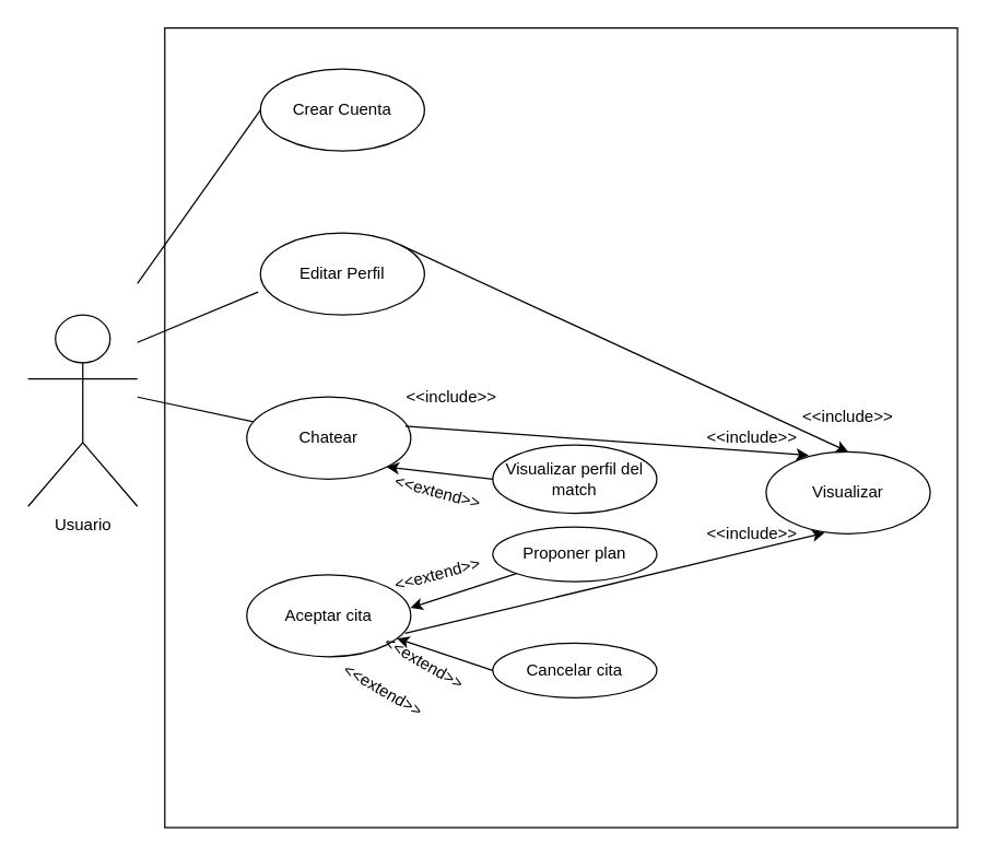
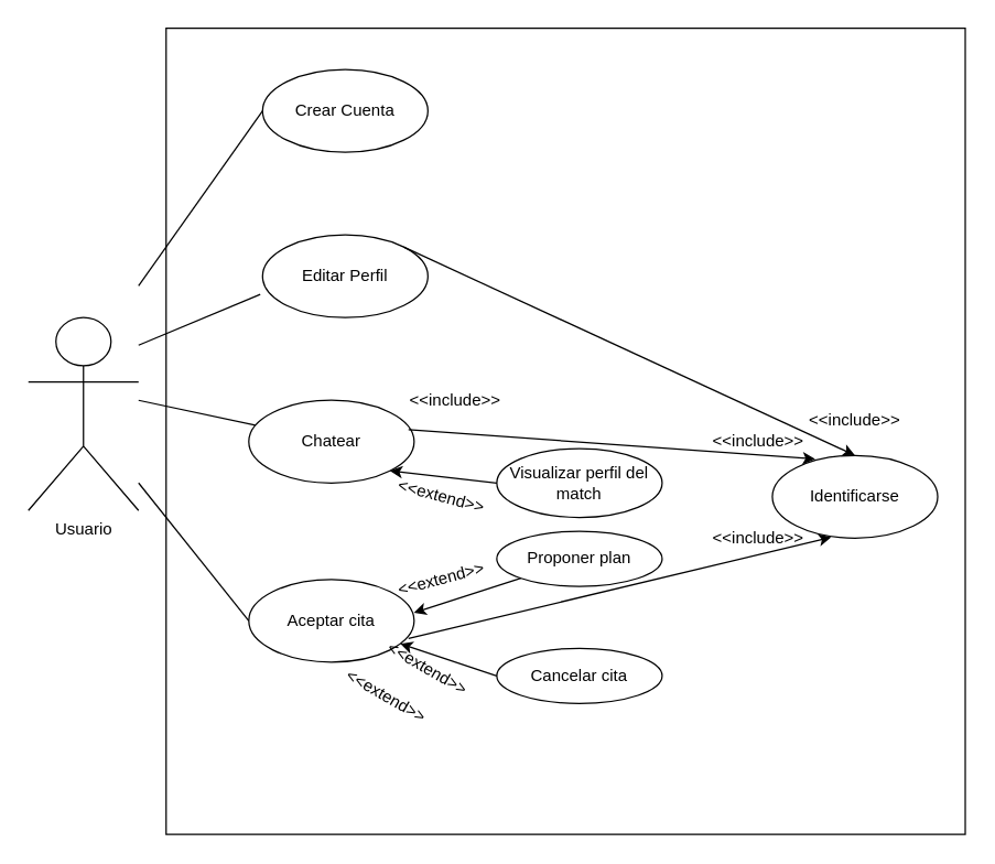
  <mxCell id="0" />
  <mxCell id="1" parent="0" />
  <mxCell id="2" value="" style="rounded=0;whiteSpace=wrap;html=1;" vertex="1" parent="1"><mxGeometry x="120" y="20" width="580" height="585" as="geometry" /></mxCell>
  <mxCell id="3" value="Usuario" style="shape=umlActor;verticalLabelPosition=bottom;verticalAlign=top;html=1;outlineConnect=0;" vertex="1" parent="1"><mxGeometry x="20" y="230" width="80" height="140" as="geometry" /></mxCell>
  <mxCell id="4" value="Editar Perfil&lt;span style=&quot;color: rgba(0 , 0 , 0 , 0) ; font-family: monospace ; font-size: 0px&quot;&gt;%3CmxGraphModel%3E%3Croot%3E%3CmxCell%20id%3D%220%22%2F%3E%3CmxCell%20id%3D%221%22%20parent%3D%220%22%2F%3E%3CmxCell%20id%3D%222%22%20value%3D%22Crear%20Cuenta%22%20style%3D%22ellipse%3BwhiteSpace%3Dwrap%3Bhtml%3D1%3B%22%20vertex%3D%221%22%20parent%3D%221%22%3E%3CmxGeometry%20x%3D%22310%22%20y%3D%22120%22%20width%3D%22120%22%20height%3D%2280%22%20as%3D%22geometry%22%2F%3E%3C%2FmxCell%3E%3C%2Froot%3E%3C%2FmxGraphModel%3E&lt;/span&gt;" style="ellipse;whiteSpace=wrap;html=1;" vertex="1" parent="1"><mxGeometry x="190" y="170" width="120" height="60" as="geometry" /></mxCell>
  <mxCell id="5" value="Chatear" style="ellipse;whiteSpace=wrap;html=1;" vertex="1" parent="1"><mxGeometry x="180" y="290" width="120" height="60" as="geometry" /></mxCell>
  <mxCell id="6" value="Aceptar cita" style="ellipse;whiteSpace=wrap;html=1;" vertex="1" parent="1"><mxGeometry x="180" y="420" width="120" height="60" as="geometry" /></mxCell>
  <mxCell id="7" value="Visualizar perfil del match" style="ellipse;whiteSpace=wrap;html=1;" vertex="1" parent="1"><mxGeometry x="360" y="325" width="120" height="50" as="geometry" /></mxCell>
  <mxCell id="8" value="Proponer plan&lt;span style=&quot;color: rgba(0 , 0 , 0 , 0) ; font-family: monospace ; font-size: 0px&quot;&gt;%3CmxGraphModel%3E%3Croot%3E%3CmxCell%20id%3D%220%22%2F%3E%3CmxCell%20id%3D%221%22%20parent%3D%220%22%2F%3E%3CmxCell%20id%3D%222%22%20value%3D%22Visualizar%20perfil%20del%20match%22%20style%3D%22ellipse%3BwhiteSpace%3Dwrap%3Bhtml%3D1%3B%22%20vertex%3D%221%22%20parent%3D%221%22%3E%3CmxGeometry%20x%3D%22540%22%20y%3D%22340%22%20width%3D%22120%22%20height%3D%2280%22%20as%3D%22geometry%22%2F%3E%3C%2FmxCell%3E%3C%2Froot%3E%3C%2FmxGraphModel%3E&lt;/span&gt;" style="ellipse;whiteSpace=wrap;html=1;" vertex="1" parent="1"><mxGeometry x="360" y="385" width="120" height="40" as="geometry" /></mxCell>
  <mxCell id="9" value="Cancelar cita" style="ellipse;whiteSpace=wrap;html=1;" vertex="1" parent="1"><mxGeometry x="360" y="470" width="120" height="40" as="geometry" /></mxCell>
- <mxCell id="10" value="Visualizar" style="ellipse;whiteSpace=wrap;html=1;" vertex="1" parent="1"><mxGeometry x="560" y="330" width="120" height="60" as="geometry" /></mxCell>
+ <mxCell id="10" value="Identificarse" style="ellipse;whiteSpace=wrap;html=1;" vertex="1" parent="1"><mxGeometry x="560" y="330" width="120" height="60" as="geometry" /></mxCell>
  <mxCell id="11" value="" style="endArrow=classic;html=1;rounded=0;entryX=0.998;entryY=0.403;entryDx=0;entryDy=0;exitX=0;exitY=1;exitDx=0;exitDy=0;entryPerimeter=0;" edge="1" parent="1" source="8" target="6"><mxGeometry width="50" height="50" relative="1" as="geometry"><mxPoint x="400" y="410" as="sourcePoint" /><mxPoint x="450" y="360" as="targetPoint" /></mxGeometry></mxCell>
  <mxCell id="12" value="" style="endArrow=classic;html=1;rounded=0;exitX=0;exitY=0.5;exitDx=0;exitDy=0;" edge="1" parent="1" source="9" target="6"><mxGeometry width="50" height="50" relative="1" as="geometry"><mxPoint x="350" y="430" as="sourcePoint" /><mxPoint x="450" y="360" as="targetPoint" /></mxGeometry></mxCell>
  <mxCell id="13" value="" style="endArrow=classic;html=1;rounded=0;exitX=0;exitY=0.5;exitDx=0;exitDy=0;entryX=1;entryY=1;entryDx=0;entryDy=0;" edge="1" parent="1" source="7" target="5"><mxGeometry width="50" height="50" relative="1" as="geometry"><mxPoint x="400" y="300" as="sourcePoint" /><mxPoint x="450" y="250" as="targetPoint" /></mxGeometry></mxCell>
  <mxCell id="14" value="&amp;lt;&amp;lt;include&amp;gt;&amp;gt;" style="text;html=1;strokeColor=none;fillColor=none;align=center;verticalAlign=middle;whiteSpace=wrap;rounded=0;" vertex="1" parent="1"><mxGeometry x="300" y="275" width="60" height="30" as="geometry" /></mxCell>
  <mxCell id="15" value="&amp;lt;&amp;lt;include&amp;gt;&amp;gt;" style="text;html=1;strokeColor=none;fillColor=none;align=center;verticalAlign=middle;whiteSpace=wrap;rounded=0;" vertex="1" parent="1"><mxGeometry x="520" y="305" width="60" height="30" as="geometry" /></mxCell>
  <mxCell id="16" value="&amp;lt;&amp;lt;include&amp;gt;&amp;gt;" style="text;html=1;strokeColor=none;fillColor=none;align=center;verticalAlign=middle;whiteSpace=wrap;rounded=0;" vertex="1" parent="1"><mxGeometry x="590" y="290" width="60" height="30" as="geometry" /></mxCell>
  <mxCell id="17" value="&amp;lt;&amp;lt;include&amp;gt;&amp;gt;" style="text;html=1;strokeColor=none;fillColor=none;align=center;verticalAlign=middle;whiteSpace=wrap;rounded=0;" vertex="1" parent="1"><mxGeometry x="520" y="375" width="60" height="30" as="geometry" /></mxCell>
  <mxCell id="18" value="&amp;lt;&amp;lt;extend&amp;gt;&amp;gt;" style="text;html=1;strokeColor=none;fillColor=none;align=center;verticalAlign=middle;whiteSpace=wrap;rounded=0;rotation=30;" vertex="1" parent="1"><mxGeometry x="280" y="470" width="60" height="30" as="geometry" /></mxCell>
  <mxCell id="19" value="&amp;lt;&amp;lt;extend&amp;gt;&amp;gt;" style="text;html=1;strokeColor=none;fillColor=none;align=center;verticalAlign=middle;whiteSpace=wrap;rounded=0;rotation=30;" vertex="1" parent="1"><mxGeometry x="250" y="490" width="60" height="30" as="geometry" /></mxCell>
  <mxCell id="20" value="&amp;lt;&amp;lt;extend&amp;gt;&amp;gt;" style="text;html=1;strokeColor=none;fillColor=none;align=center;verticalAlign=middle;whiteSpace=wrap;rounded=0;rotation=15;" vertex="1" parent="1"><mxGeometry x="290" y="345" width="60" height="30" as="geometry" /></mxCell>
  <mxCell id="21" value="" style="endArrow=none;html=1;rounded=0;entryX=-0.014;entryY=0.718;entryDx=0;entryDy=0;entryPerimeter=0;" edge="1" parent="1" target="4"><mxGeometry width="50" height="50" relative="1" as="geometry"><mxPoint x="100" y="250" as="sourcePoint" /><mxPoint x="450" y="350" as="targetPoint" /></mxGeometry></mxCell>
+ <mxCell id="22" value="" style="endArrow=none;html=1;rounded=0;entryX=0;entryY=0.5;entryDx=0;entryDy=0;" edge="1" parent="1" source="3" target="6"><mxGeometry width="50" height="50" relative="1" as="geometry"><mxPoint x="100" y="390" as="sourcePoint" /><mxPoint x="450" y="350" as="targetPoint" /></mxGeometry></mxCell>
  <mxCell id="23" value="Crear Cuenta" style="ellipse;whiteSpace=wrap;html=1;" vertex="1" parent="1"><mxGeometry x="190" y="50" width="120" height="60" as="geometry" /></mxCell>
  <mxCell id="24" value="" style="endArrow=none;html=1;rounded=0;" edge="1" parent="1" target="5"><mxGeometry width="50" height="50" relative="1" as="geometry"><mxPoint x="100" y="290" as="sourcePoint" /><mxPoint x="450" y="350" as="targetPoint" /></mxGeometry></mxCell>
  <mxCell id="25" value="" style="endArrow=classic;html=1;rounded=0;exitX=1;exitY=0;exitDx=0;exitDy=0;entryX=0.5;entryY=0;entryDx=0;entryDy=0;" edge="1" parent="1" source="4" target="10"><mxGeometry width="50" height="50" relative="1" as="geometry"><mxPoint x="400" y="450" as="sourcePoint" /><mxPoint x="450" y="400" as="targetPoint" /></mxGeometry></mxCell>
  <mxCell id="26" style="edgeStyle=orthogonalEdgeStyle;rounded=0;orthogonalLoop=1;jettySize=auto;html=1;exitX=0.5;exitY=1;exitDx=0;exitDy=0;endArrow=classic;endFill=1;" edge="1" parent="1" source="7" target="7"><mxGeometry relative="1" as="geometry" /></mxCell>
  <mxCell id="27" value="" style="endArrow=classic;html=1;rounded=0;exitX=0.966;exitY=0.355;exitDx=0;exitDy=0;entryX=0.259;entryY=0.044;entryDx=0;entryDy=0;exitPerimeter=0;entryPerimeter=0;" edge="1" parent="1" source="5" target="10"><mxGeometry width="50" height="50" relative="1" as="geometry"><mxPoint x="400" y="450" as="sourcePoint" /><mxPoint x="450" y="400" as="targetPoint" /></mxGeometry></mxCell>
  <mxCell id="28" value="" style="endArrow=classic;html=1;rounded=0;exitX=0.966;exitY=0.714;exitDx=0;exitDy=0;entryX=0.356;entryY=0.99;entryDx=0;entryDy=0;entryPerimeter=0;exitPerimeter=0;" edge="1" parent="1" source="6" target="10"><mxGeometry width="50" height="50" relative="1" as="geometry"><mxPoint x="400" y="490" as="sourcePoint" /><mxPoint x="450" y="440" as="targetPoint" /></mxGeometry></mxCell>
  <mxCell id="29" value="&amp;lt;&amp;lt;extend&amp;gt;&amp;gt;" style="text;html=1;strokeColor=none;fillColor=none;align=center;verticalAlign=middle;whiteSpace=wrap;rounded=0;rotation=-15;" vertex="1" parent="1"><mxGeometry x="290" y="405" width="60" height="30" as="geometry" /></mxCell>
  <mxCell id="30" value="" style="endArrow=none;html=1;rounded=0;entryX=0;entryY=0.5;entryDx=0;entryDy=0;" edge="1" parent="1" target="23"><mxGeometry width="50" height="50" relative="1" as="geometry"><mxPoint x="100" y="206.92" as="sourcePoint" /><mxPoint x="188.32" y="170" as="targetPoint" /></mxGeometry></mxCell>
